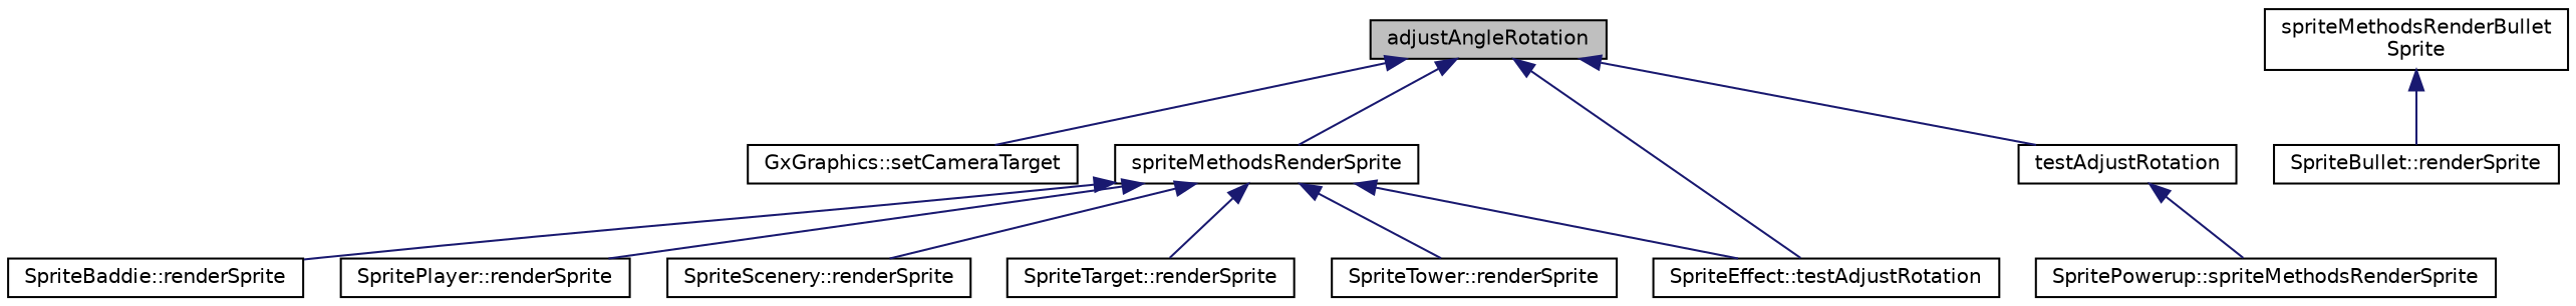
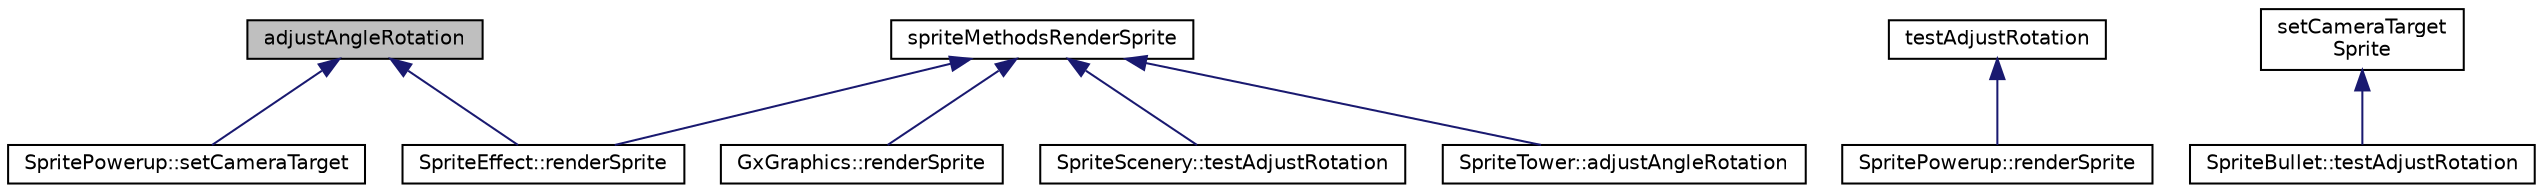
  digraph {
    rankdir=TB
    node [color=black fillcolor=white fontname=Helvetica fontsize=10 shape=record style=filled]
    edge [color=midnightblue dir=back fontname=Helvetica fontsize=10 labelfontname=Helvetica labelfontsize=10 style=solid]
    n1 [fillcolor=grey75 fontcolor=black height=0.2 label=adjustAngleRotation width=0.4]
-   n2 [height=0.2 label="GxGraphics::setCameraTarget" width=0.4]
+   n2 [height=0.2 label="SpritePowerup::setCameraTarget" width=0.4]
    n3 [height=0.2 label=spriteMethodsRenderSprite width=0.4]
    n4 [height=0.2 label=testAdjustRotation width=0.4]
-   n5 [height=0.2 label="SpriteEffect::testAdjustRotation" width=0.4]
-   n6 [height=0.2 label="spriteMethodsRenderBullet\lSprite" width=0.4]
-   n7 [height=0.2 label="SpriteBullet::renderSprite" width=0.4]
-   n8 [height=0.2 label="SpriteBaddie::renderSprite" width=0.4]
-   n9 [height=0.2 label="SpritePlayer::renderSprite" width=0.4]
-   n10 [height=0.2 label="SpriteScenery::renderSprite" width=0.4]
-   n11 [height=0.2 label="SpriteTarget::renderSprite" width=0.4]
-   n12 [height=0.2 label="SpriteTower::renderSprite" width=0.4]
-   n13 [height=0.2 label="SpritePowerup::spriteMethodsRenderSprite" width=0.4]
+   n5 [height=0.2 label="SpriteEffect::renderSprite" width=0.4]
+   n6 [height=0.2 label="setCameraTarget\lSprite" width=0.4]
+   n7 [height=0.2 label="SpriteBullet::testAdjustRotation" width=0.4]
+   n9 [height=0.2 label="GxGraphics::renderSprite" width=0.4]
+   n10 [height=0.2 label="SpriteScenery::testAdjustRotation" width=0.4]
+   n12 [height=0.2 label="SpriteTower::adjustAngleRotation" width=0.4]
+   n13 [height=0.2 label="SpritePowerup::renderSprite" width=0.4]
    n1 -> n2
-   n1 -> n3
-   n1 -> n4
    n1 -> n5
    n3 -> n5
-   n3 -> n8
    n3 -> n9
    n3 -> n10
-   n3 -> n11
    n3 -> n12
    n4 -> n13
    n6 -> n7
  }
